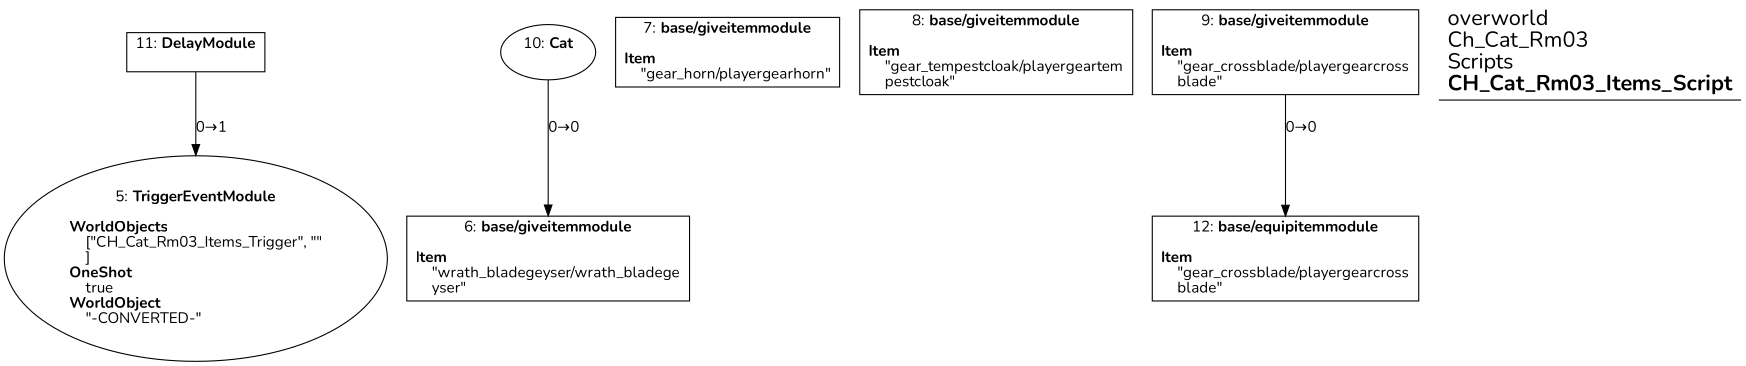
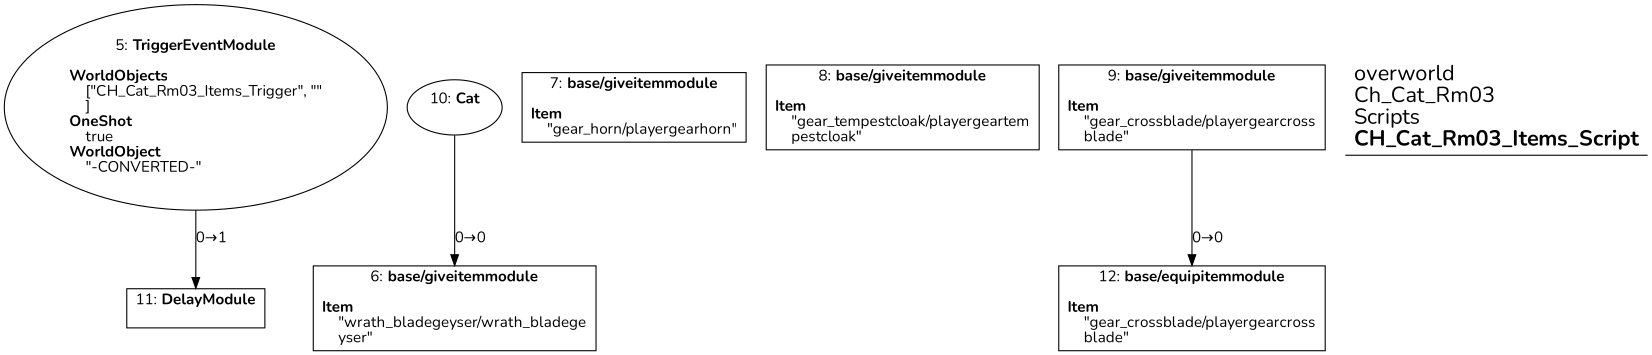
  digraph {
    fontname=Nunito
    splines=spline
    node [fontname=Nunito shape=box]
    edge [fontname=Nunito]
    n1 [label=<5: <b>TriggerEventModule</b><br/><br/><b>WorldObjects</b><br align="left"/>    [&quot;CH_Cat_Rm03_Items_Trigger&quot;, &quot;&quot;<br align="left"/>    ]<br align="left"/><b>OneShot</b><br align="left"/>    true<br align="left"/><b>WorldObject</b><br align="left"/>    &quot;-CONVERTED-&quot;<br align="left"/>> shape=oval]
    n2 [label=<6: <b>base/giveitemmodule</b><br/><br/><b>Item</b><br align="left"/>    &quot;wrath_bladegeyser/wrath_bladege<br align="left"/>    yser&quot;<br align="left"/>>]
    n3 [label=<7: <b>base/giveitemmodule</b><br/><br/><b>Item</b><br align="left"/>    &quot;gear_horn/playergearhorn&quot;<br align="left"/>>]
    n4 [label=<8: <b>base/giveitemmodule</b><br/><br/><b>Item</b><br align="left"/>    &quot;gear_tempestcloak/playergeartem<br align="left"/>    pestcloak&quot;<br align="left"/>>]
    n5 [label=<9: <b>base/giveitemmodule</b><br/><br/><b>Item</b><br align="left"/>    &quot;gear_crossblade/playergearcross<br align="left"/>    blade&quot;<br align="left"/>>]
    n6 [label=<12: <b>base/equipitemmodule</b><br/><br/><b>Item</b><br align="left"/>    &quot;gear_crossblade/playergearcross<br align="left"/>    blade&quot;<br align="left"/>>]
    n7 [label=<10: <b>Cat</b><br/><br/>> shape=oval]
    n8 [label=<11: <b>DelayModule</b><br/><br/>>]
    n9 [label=<<font point-size="20">overworld<br align="left"/>Ch_Cat_Rm03<br align="left"/>Scripts<br align="left"/><b>CH_Cat_Rm03_Items_Script</b><br align="left"/></font>> shape=underline]
    n5 -> n6 [label="0→0"]
    n7 -> n2 [label="0→0"]
-   n8 -> n1 [label="0→1"]
+   n1 -> n8 [label="0→1"]
  }
